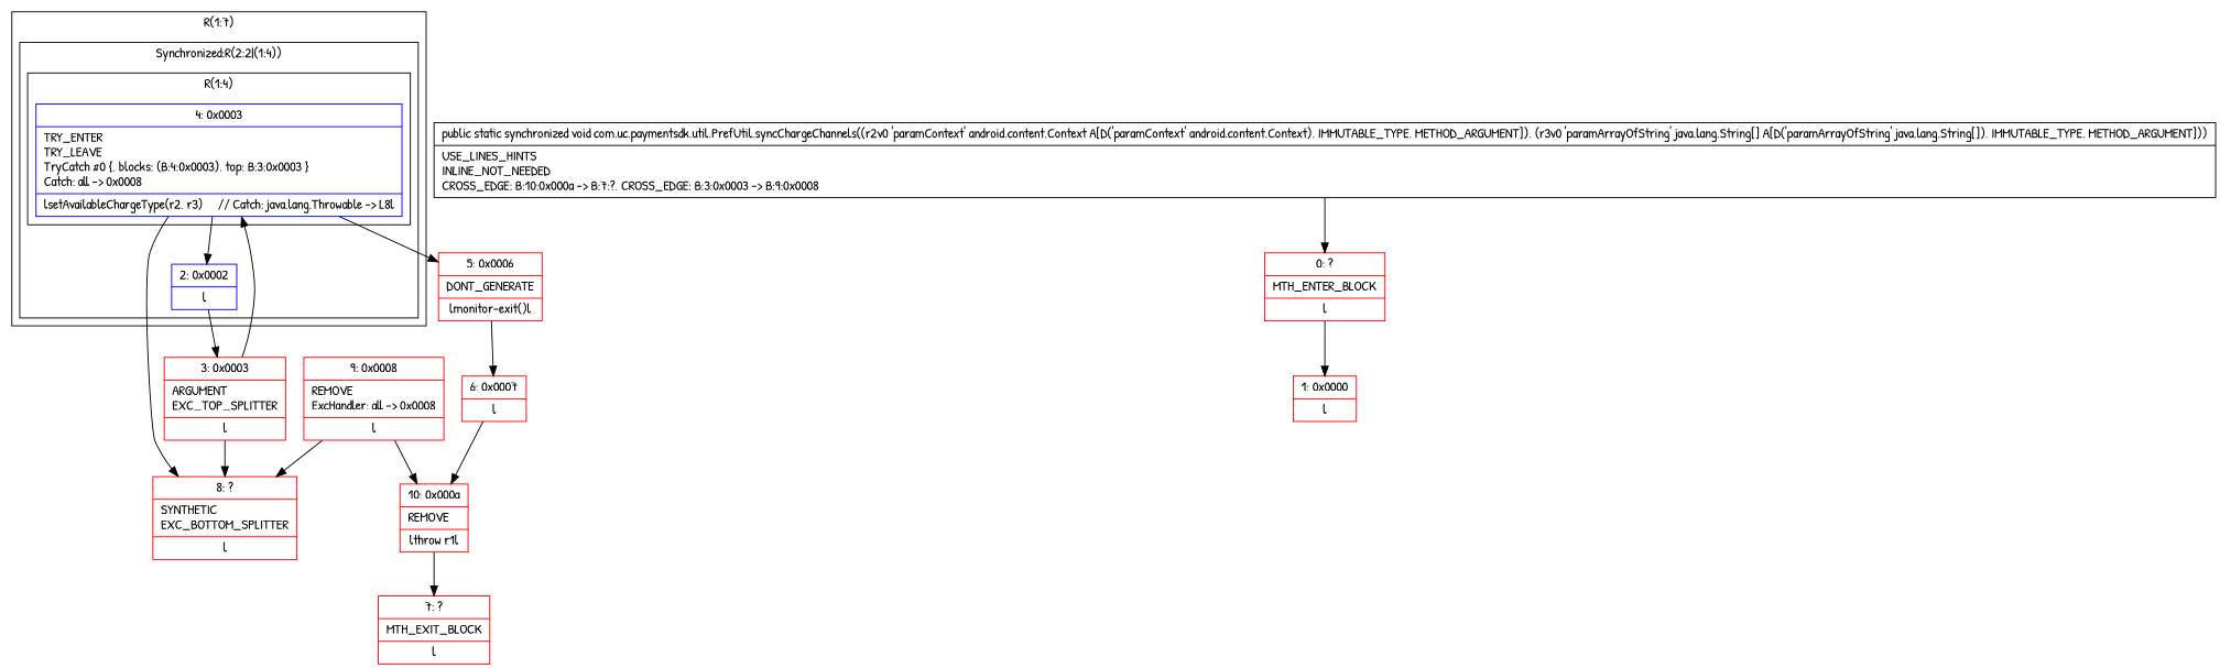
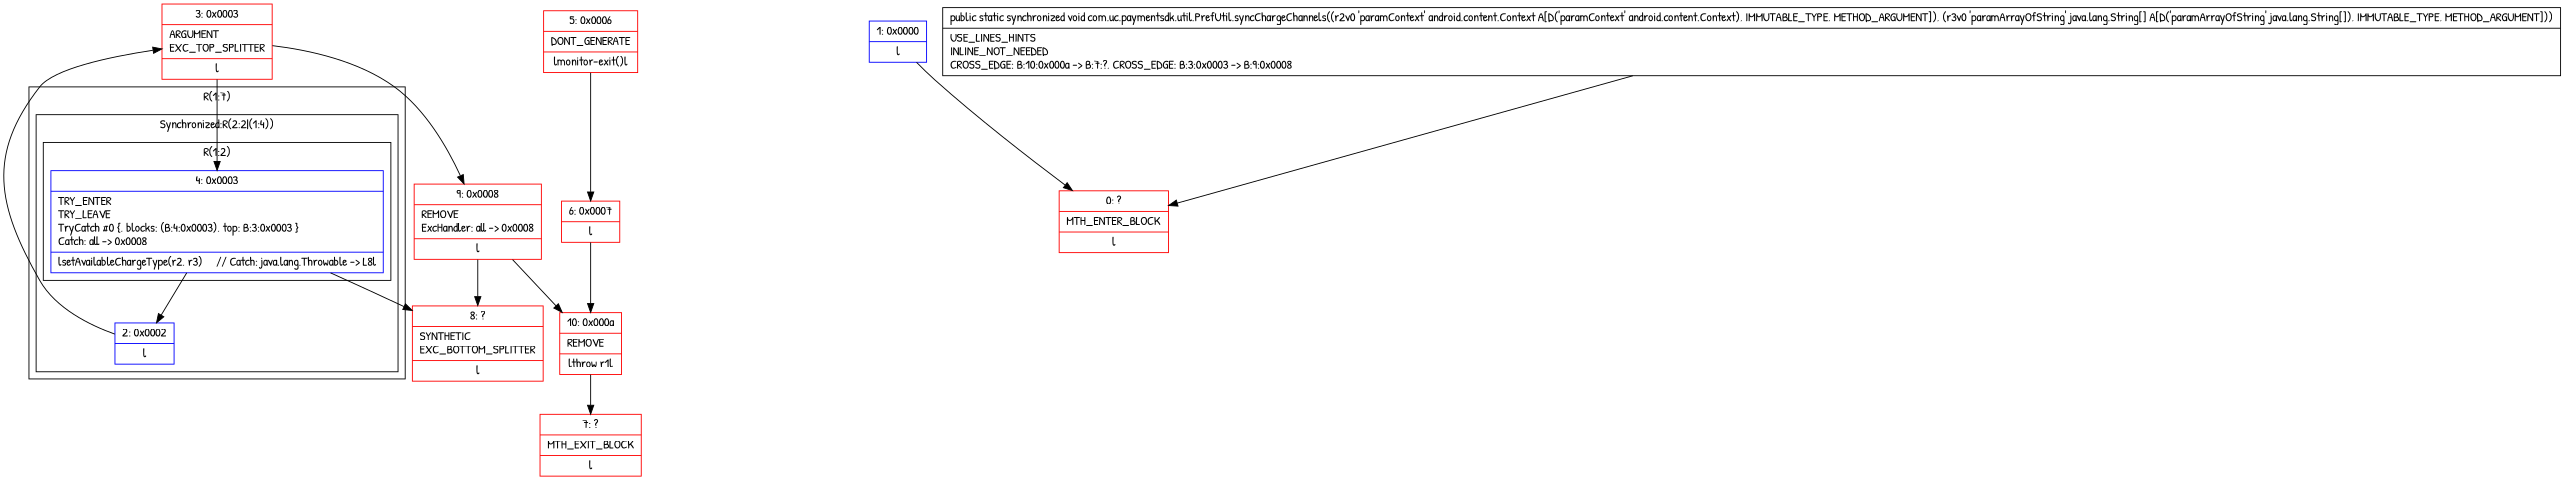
  digraph {
    fontname="Patrick Hand"
    node [color=red fontname="Patrick Hand" shape=record]
    edge [fontname="Patrick Hand"]
    n1 [color=blue label="{4\:\ 0x0003|TRY_ENTER\lTRY_LEAVE\lTryCatch #0 \{, blocks: (B:4:0x0003), top: B:3:0x0003 \}\lCatch: all \-\> 0x0008\l|lsetAvailableChargeType(r2, r3)     \/\/ Catch: java.lang.Throwable \-\> L8l}"]
    n2 [color=blue label="{2\:\ 0x0002|l}"]
    n3 [label="{5\:\ 0x0006|DONT_GENERATE\l|lmonitor\-exit()l}"]
    n4 [label="{8\:\ ?|SYNTHETIC\lEXC_BOTTOM_SPLITTER\l|l}"]
    n5 [label="{3\:\ 0x0003|ARGUMENT\lEXC_TOP_SPLITTER\l|l}"]
    n6 [label="{9\:\ 0x0008|REMOVE\lExcHandler: all \-\> 0x0008\l|l}"]
    n7 [label="{6\:\ 0x0007|l}"]
    n8 [label="{0\:\ ?|MTH_ENTER_BLOCK\l|l}"]
-   n9 [label="{1\:\ 0x0000|l}"]
+   n9 [color=blue label="{1\:\ 0x0000|l}"]
    n10 [label="{10\:\ 0x000a|REMOVE\l|lthrow r1l}"]
    n11 [label="{7\:\ ?|MTH_EXIT_BLOCK\l|l}"]
    n12 [label="{public static synchronized void com.uc.paymentsdk.util.PrefUtil.syncChargeChannels((r2v0 'paramContext' android.content.Context A[D('paramContext' android.content.Context), IMMUTABLE_TYPE, METHOD_ARGUMENT]), (r3v0 'paramArrayOfString' java.lang.String[] A[D('paramArrayOfString' java.lang.String[]), IMMUTABLE_TYPE, METHOD_ARGUMENT]))  | USE_LINES_HINTS\lINLINE_NOT_NEEDED\lCROSS_EDGE: B:10:0x000a \-\> B:7:?, CROSS_EDGE: B:3:0x0003 \-\> B:9:0x0008\l}" color=""]
    subgraph cluster_1 {
      label="R(1:7)"
      subgraph cluster_2 {
        label="Synchronized:R(2:2|(1:4))"
        n2
        subgraph cluster_3 {
-         label="R(1:4)"
+         label="R(1:2)"
          n1
        }
      }
    }
    n1 -> n2
-   n1 -> n3
    n1 -> n4
    n2 -> n5
    n3 -> n7
    n5 -> n1
-   n5 -> n4
+   n5 -> n6
    n6 -> n4
    n6 -> n10
    n7 -> n10
-   n8 -> n9
+   n9 -> n8
    n10 -> n11
    n12 -> n8
  }
